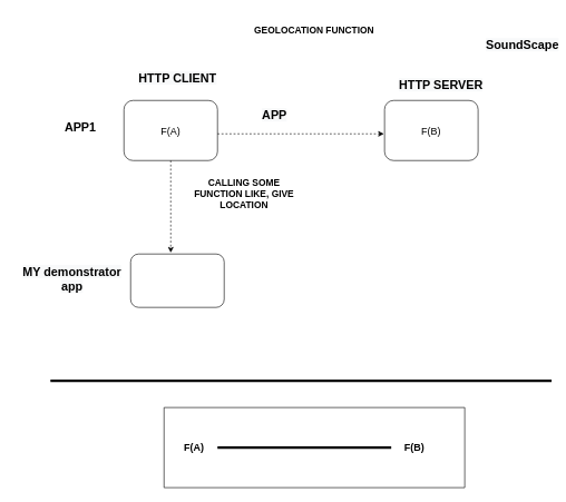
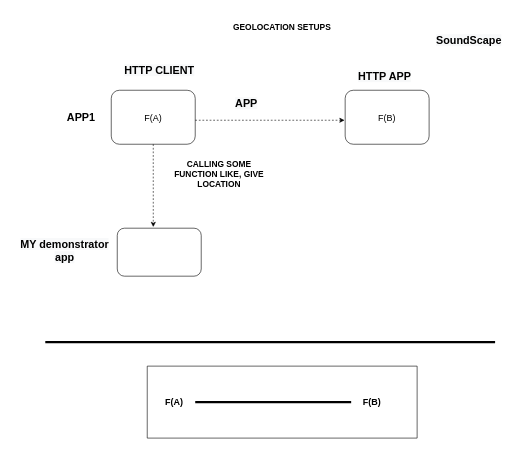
  <mxCell id="0" />
  <mxCell id="1" parent="0" />
  <mxCell id="2" value="&lt;font style=&quot;font-size: 15px&quot;&gt;F(A)&lt;/font&gt;" style="rounded=1;whiteSpace=wrap;html=1;" vertex="1" parent="1"><mxGeometry x="185" y="150" width="140" height="90" as="geometry" /></mxCell>
  <mxCell id="3" value="&lt;font style=&quot;font-size: 15px&quot;&gt;F(B)&lt;/font&gt;" style="rounded=1;whiteSpace=wrap;html=1;" vertex="1" parent="1"><mxGeometry x="575" y="150" width="140" height="90" as="geometry" /></mxCell>
  <mxCell id="4" value="" style="rounded=1;whiteSpace=wrap;html=1;" vertex="1" parent="1"><mxGeometry x="195" y="380" width="140" height="80" as="geometry" /></mxCell>
- <mxCell id="5" value="&lt;font style=&quot;font-size: 18px&quot;&gt;&lt;b&gt;APP1&lt;/b&gt;&lt;/font&gt;" style="text;html=1;strokeColor=none;fillColor=none;align=center;verticalAlign=middle;whiteSpace=wrap;rounded=0;" vertex="1" parent="1"><mxGeometry x="100" y="180" width="40" height="20" as="geometry" /></mxCell>
+ <mxCell id="5" value="&lt;font style=&quot;font-size: 18px&quot;&gt;&lt;b&gt;APP1&lt;/b&gt;&lt;/font&gt;" style="text;html=1;strokeColor=none;fillColor=none;align=center;verticalAlign=middle;whiteSpace=wrap;rounded=0;" vertex="1" parent="1"><mxGeometry x="115" y="185" width="40" height="20" as="geometry" /></mxCell>
  <mxCell id="6" value="&lt;b style=&quot;color: rgb(0 , 0 , 0) ; font-family: &amp;#34;helvetica&amp;#34; ; font-size: 18px ; font-style: normal ; letter-spacing: normal ; text-align: center ; text-indent: 0px ; text-transform: none ; word-spacing: 0px ; background-color: rgb(248 , 249 , 250)&quot;&gt;SoundScape&lt;/b&gt;" style="text;whiteSpace=wrap;html=1;" vertex="1" parent="1"><mxGeometry x="725" y="50" width="70" height="30" as="geometry" /></mxCell>
  <mxCell id="7" value="&lt;b style=&quot;color: rgb(0 , 0 , 0) ; font-family: &amp;#34;helvetica&amp;#34; ; font-size: 18px ; font-style: normal ; letter-spacing: normal ; text-indent: 0px ; text-transform: none ; word-spacing: 0px ; background-color: rgb(248 , 249 , 250)&quot;&gt;MY demonstrator app&lt;/b&gt;" style="text;whiteSpace=wrap;html=1;align=center;" vertex="1" parent="1"><mxGeometry x="20" y="390" width="175" height="70" as="geometry" /></mxCell>
  <mxCell id="8" value="" style="endArrow=classic;html=1;dashed=1;" edge="1" parent="1"><mxGeometry width="50" height="50" relative="1" as="geometry"><mxPoint x="325" y="200" as="sourcePoint" /><mxPoint x="574" y="200" as="targetPoint" /></mxGeometry></mxCell>
- <mxCell id="9" value="&lt;b style=&quot;color: rgb(0 , 0 , 0) ; font-family: &amp;#34;helvetica&amp;#34; ; font-size: 18px ; font-style: normal ; letter-spacing: normal ; text-align: center ; text-indent: 0px ; text-transform: none ; word-spacing: 0px ; background-color: rgb(248 , 249 , 250)&quot;&gt;HTTP SERVER&lt;/b&gt;" style="text;whiteSpace=wrap;html=1;" vertex="1" parent="1"><mxGeometry x="595" y="110" width="140" height="30" as="geometry" /></mxCell>
+ <mxCell id="9" value="&lt;b style=&quot;color: rgb(0 , 0 , 0) ; font-family: &amp;#34;helvetica&amp;#34; ; font-size: 18px ; font-style: normal ; letter-spacing: normal ; text-align: center ; text-indent: 0px ; text-transform: none ; word-spacing: 0px ; background-color: rgb(248 , 249 , 250)&quot;&gt;HTTP APP&lt;/b&gt;" style="text;whiteSpace=wrap;html=1;" vertex="1" parent="1"><mxGeometry x="595" y="110" width="140" height="30" as="geometry" /></mxCell>
  <mxCell id="10" value="&lt;b style=&quot;color: rgb(0 , 0 , 0) ; font-family: &amp;#34;helvetica&amp;#34; ; font-size: 18px ; font-style: normal ; letter-spacing: normal ; text-align: center ; text-indent: 0px ; text-transform: none ; word-spacing: 0px ; background-color: rgb(248 , 249 , 250)&quot;&gt;HTTP CLIENT&lt;/b&gt;" style="text;whiteSpace=wrap;html=1;" vertex="1" parent="1"><mxGeometry x="205" y="100" width="120" height="40" as="geometry" /></mxCell>
  <mxCell id="11" value="&lt;b style=&quot;color: rgb(0 , 0 , 0) ; font-family: &amp;#34;helvetica&amp;#34; ; font-size: 18px ; font-style: normal ; letter-spacing: normal ; text-align: center ; text-indent: 0px ; text-transform: none ; word-spacing: 0px ; background-color: rgb(248 , 249 , 250)&quot;&gt;APP&lt;/b&gt;" style="text;whiteSpace=wrap;html=1;" vertex="1" parent="1"><mxGeometry x="390" y="155" width="115" height="30" as="geometry" /></mxCell>
  <mxCell id="12" value="" style="endArrow=classic;html=1;dashed=1;entryX=0.429;entryY=-0.025;entryDx=0;entryDy=0;entryPerimeter=0;" edge="1" parent="1" source="2" target="4"><mxGeometry width="50" height="50" relative="1" as="geometry"><mxPoint x="435" y="340" as="sourcePoint" /><mxPoint x="485" y="290" as="targetPoint" /></mxGeometry></mxCell>
  <mxCell id="13" value="&lt;font style=&quot;font-size: 14px&quot;&gt;&lt;b&gt;CALLING SOME FUNCTION LIKE, GIVE LOCATION&lt;/b&gt;&lt;/font&gt;" style="text;html=1;strokeColor=none;fillColor=none;align=center;verticalAlign=middle;whiteSpace=wrap;rounded=0;" vertex="1" parent="1"><mxGeometry x="280" y="270" width="170" height="40" as="geometry" /></mxCell>
  <mxCell id="14" value="" style="endArrow=none;html=1;strokeWidth=4;" edge="1" parent="1"><mxGeometry width="50" height="50" relative="1" as="geometry"><mxPoint x="75" y="570" as="sourcePoint" /><mxPoint x="825" y="570" as="targetPoint" /></mxGeometry></mxCell>
  <mxCell id="15" value="&lt;font style=&quot;font-size: 15px&quot;&gt;&lt;b&gt;F(A)&lt;/b&gt;&lt;/font&gt;" style="text;html=1;strokeColor=none;fillColor=none;align=center;verticalAlign=middle;whiteSpace=wrap;rounded=0;" vertex="1" parent="1"><mxGeometry x="255" y="650" width="70" height="40" as="geometry" /></mxCell>
  <mxCell id="16" value="&lt;font style=&quot;font-size: 15px&quot;&gt;&lt;b&gt;F(B)&lt;/b&gt;&lt;/font&gt;" style="text;html=1;strokeColor=none;fillColor=none;align=center;verticalAlign=middle;whiteSpace=wrap;rounded=0;" vertex="1" parent="1"><mxGeometry x="585" y="650" width="70" height="40" as="geometry" /></mxCell>
  <mxCell id="17" value="" style="swimlane;startSize=0;" vertex="1" parent="1"><mxGeometry x="245" y="610" width="450" height="120" as="geometry" /></mxCell>
  <mxCell id="18" value="" style="endArrow=none;html=1;strokeWidth=4;" edge="1" parent="1" source="16" target="15"><mxGeometry width="50" height="50" relative="1" as="geometry"><mxPoint x="375" y="695" as="sourcePoint" /><mxPoint x="425" y="645" as="targetPoint" /></mxGeometry></mxCell>
- <mxCell id="19" value="&lt;b&gt;&lt;font style=&quot;font-size: 14px&quot;&gt;GEOLOCATION FUNCTION&lt;/font&gt;&lt;/b&gt;" style="text;html=1;strokeColor=none;fillColor=none;align=center;verticalAlign=middle;whiteSpace=wrap;rounded=0;" vertex="1" parent="1"><mxGeometry x="325" y="20" width="290" height="50" as="geometry" /></mxCell>
+ <mxCell id="19" value="&lt;b&gt;&lt;font style=&quot;font-size: 14px&quot;&gt;GEOLOCATION SETUPS&lt;/font&gt;&lt;/b&gt;" style="text;html=1;strokeColor=none;fillColor=none;align=center;verticalAlign=middle;whiteSpace=wrap;rounded=0;" vertex="1" parent="1"><mxGeometry x="325" y="20" width="290" height="50" as="geometry" /></mxCell>
